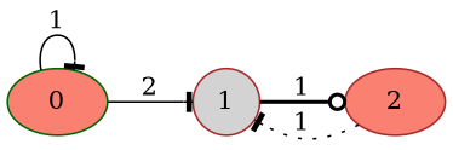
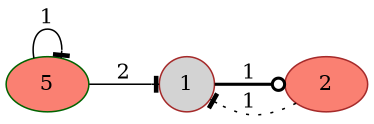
  digraph {
    rankdir=LR
    node [color=brown fillcolor=salmon shape=ellipse style=filled]
    edge [arrowhead=tee style=solid]
-   0 [color=darkgreen]
+   0 [color=darkgreen label=5]
    1 [fillcolor=lightgrey shape=circle]
    2
    0 -> 0 [label=1]
    0 -> 1 [label=2]
    1 -> 2 [arrowhead=odot label=1 style=bold]
    2 -> 1 [label=1 style=dotted]
  }
